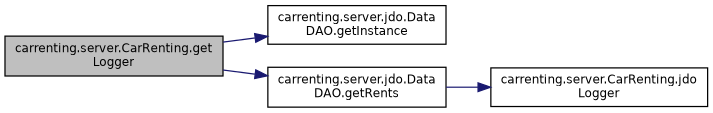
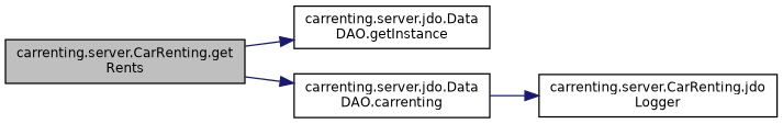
  digraph {
    rankdir=LR
    node [color=black fillcolor=white fontname=Helvetica fontsize=10 shape=record style=filled]
    edge [color=midnightblue fontname=Helvetica fontsize=10 labelfontname=Helvetica labelfontsize=10 style=solid]
-   n1 [fillcolor=grey75 fontcolor=black height=0.2 label="carrenting.server.CarRenting.get\lLogger" width=0.4]
+   n1 [fillcolor=grey75 fontcolor=black height=0.2 label="carrenting.server.CarRenting.get\lRents" width=0.4]
    n2 [height=0.2 label="carrenting.server.jdo.Data\lDAO.getInstance" width=0.4]
-   n3 [height=0.2 label="carrenting.server.jdo.Data\lDAO.getRents" width=0.4]
+   n3 [height=0.2 label="carrenting.server.jdo.Data\lDAO.carrenting" width=0.4]
    n4 [height=0.2 label="carrenting.server.CarRenting.jdo\lLogger" width=0.4]
    n1 -> n2
    n1 -> n3
    n3 -> n4
  }
